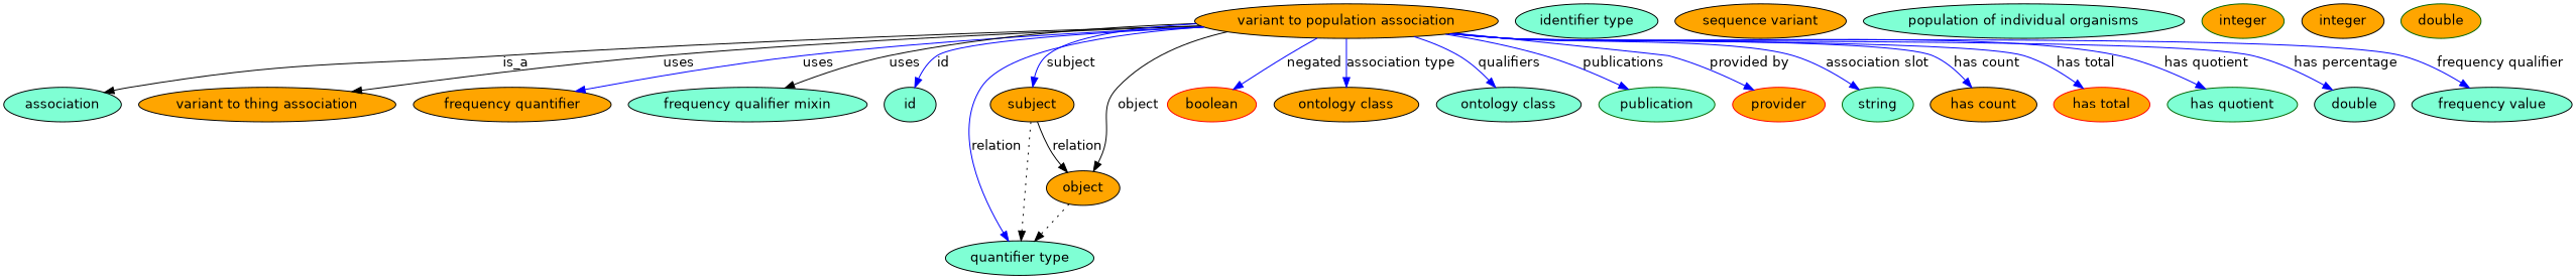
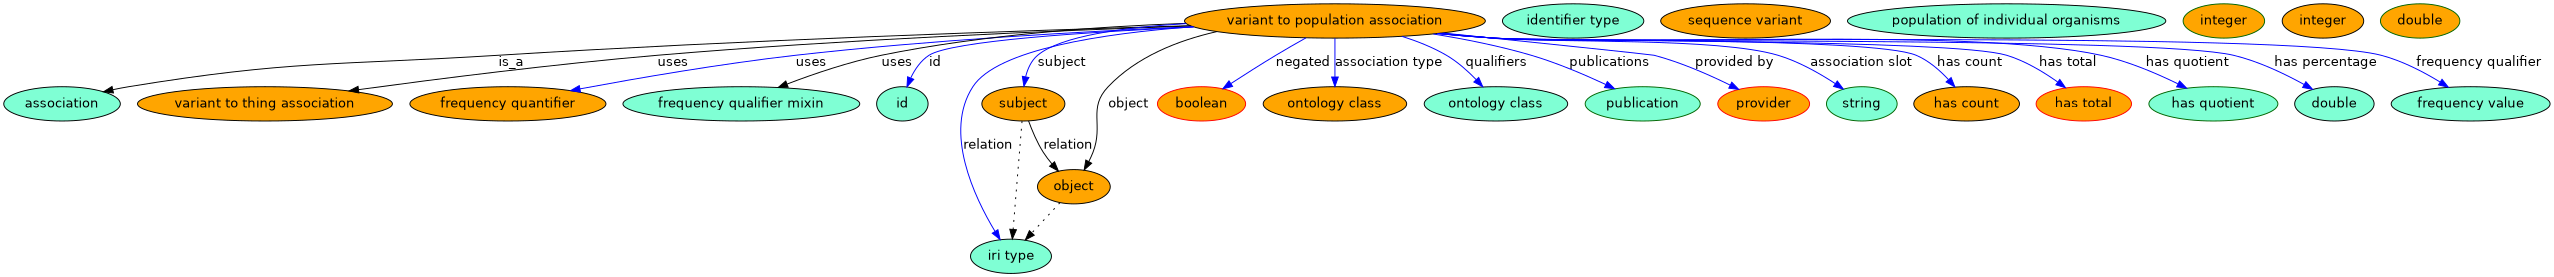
  digraph {
    fontname="DejaVu Sans"
    node [color=black fillcolor=orange fontname="DejaVu Sans" style=filled]
    edge [fontname="DejaVu Sans" color=blue style=solid]
    n1 [height=0.5 label="variant to population association" width=3.4803]
    association [fillcolor=aquamarine height=0.5 width=1.3723]
    "variant to thing association" [height=0.5 width=2.9346]
    "frequency quantifier" [height=0.5 width=2.2656]
    "frequency qualifier mixin" [fillcolor=aquamarine height=0.5 width=2.7774]
    id [fillcolor=aquamarine height=0.5 width=0.75]
    subject [height=0.5 width=0.97656]
-   n8 [fillcolor=aquamarine height=0.5 label="quantifier type" width=0.9834]
+   n8 [fillcolor=aquamarine height=0.5 label="iri type" width=0.9834]
    object [height=0.5 width=0.88096]
    n10 [color=red height=0.5 label=boolean width=1.0584]
    n11 [height=0.5 label="ontology class" width=1.6931]
    n12 [fillcolor=aquamarine height=0.5 label="ontology class" width=1.6931]
    n13 [color=darkgreen fillcolor=aquamarine height=0.5 label=publication width=1.3859]
    n14 [color=red height=0.5 label=provider width=1.1129]
    n15 [color=darkgreen fillcolor=aquamarine height=0.5 label=string width=0.8403]
    "has count" [height=0.5 width=1.2154]
    "has total" [color=red height=0.5 width=1.1062]
    "has quotient" [color=darkgreen fillcolor=aquamarine height=0.5 width=1.4747]
    n19 [fillcolor=aquamarine height=0.5 label=double width=0.94933]
    n20 [fillcolor=aquamarine height=0.5 label="frequency value" width=1.8561]
    n21 [fillcolor=aquamarine height=0.5 label="identifier type" width=1.652]
    n22 [height=0.5 label="sequence variant" width=1.9244]
    n23 [fillcolor=aquamarine height=0.5 label="population of individual organisms" width=3.722]
    n24 [color=darkgreen height=0.5 label=integer width=0.96276]
    n25 [height=0.5 label=integer width=0.96276]
    n26 [color=darkgreen height=0.5 label=double width=0.94933]
    n1 -> association [label=is_a color="" style=""]
    n1 -> "variant to thing association" [label=uses color="" style=""]
    n1 -> "frequency quantifier" [label=uses style=""]
    n1 -> "frequency qualifier mixin" [label=uses color="" style=""]
    n1 -> id [label=id]
    n1 -> subject [label=subject]
    n1 -> n8 [label=relation]
    n1 -> object [color=black label=object]
    n1 -> n10 [label=negated]
    n1 -> n11 [label="association type"]
    n1 -> n12 [label=qualifiers]
    n1 -> n13 [label=publications]
    n1 -> n14 [label="provided by"]
    n1 -> n15 [label="association slot"]
    n1 -> "has count" [label="has count"]
    n1 -> "has total" [label="has total"]
    n1 -> "has quotient" [label="has quotient"]
    n1 -> n19 [label="has percentage"]
    n1 -> n20 [label="frequency qualifier"]
    subject -> n8 [style=dotted color=""]
    subject -> object [label=relation color="" style=""]
    object -> n8 [style=dotted color=""]
  }
